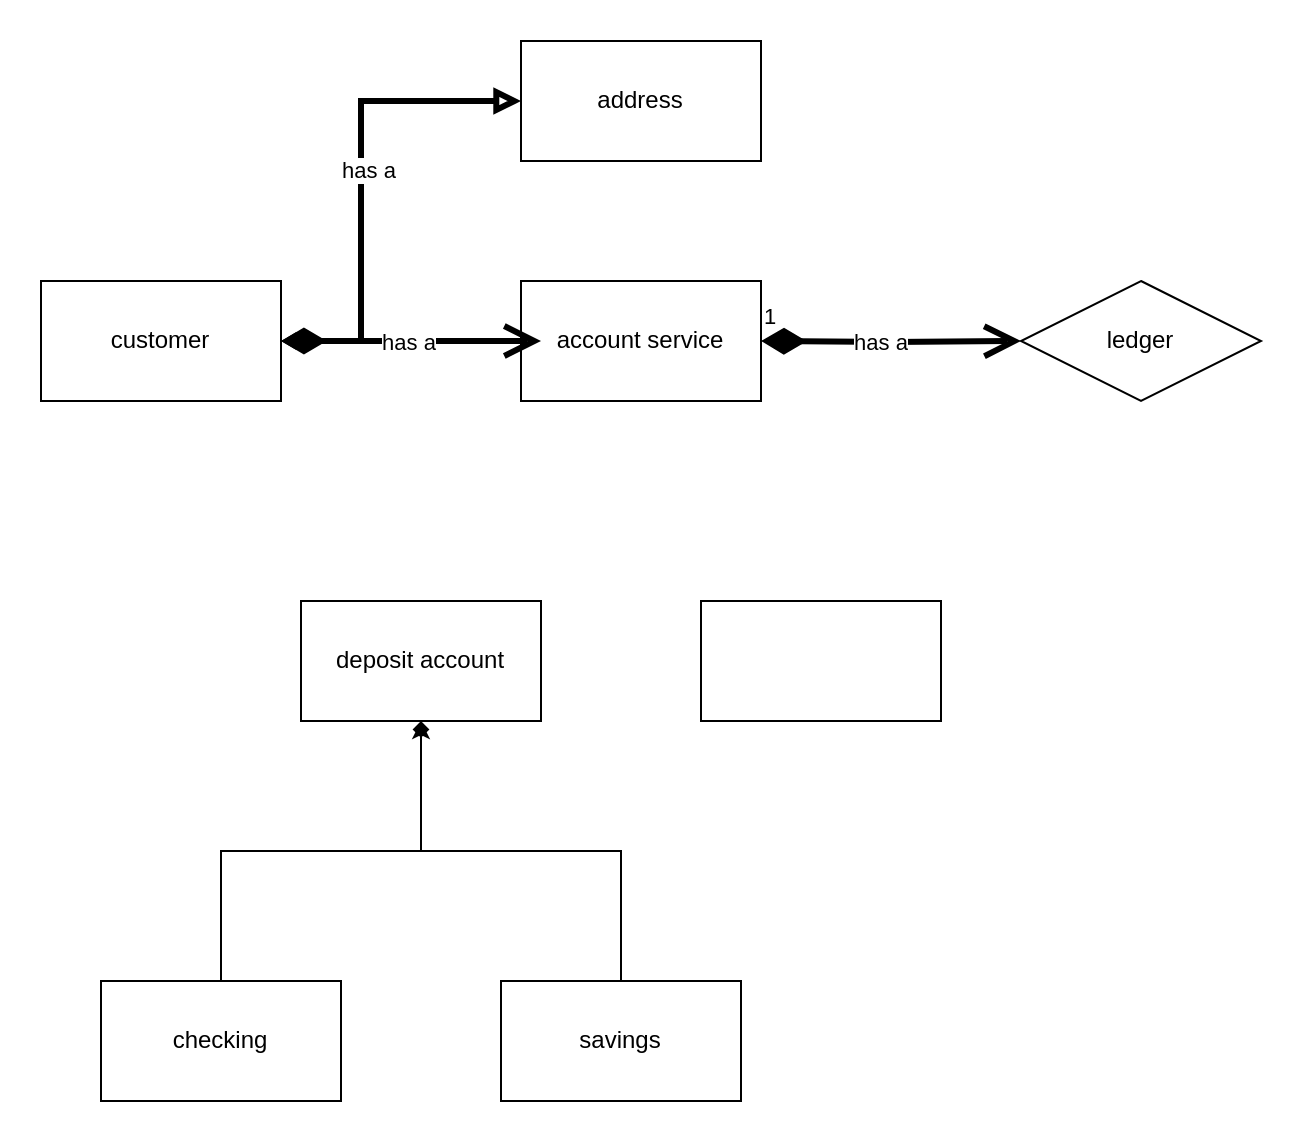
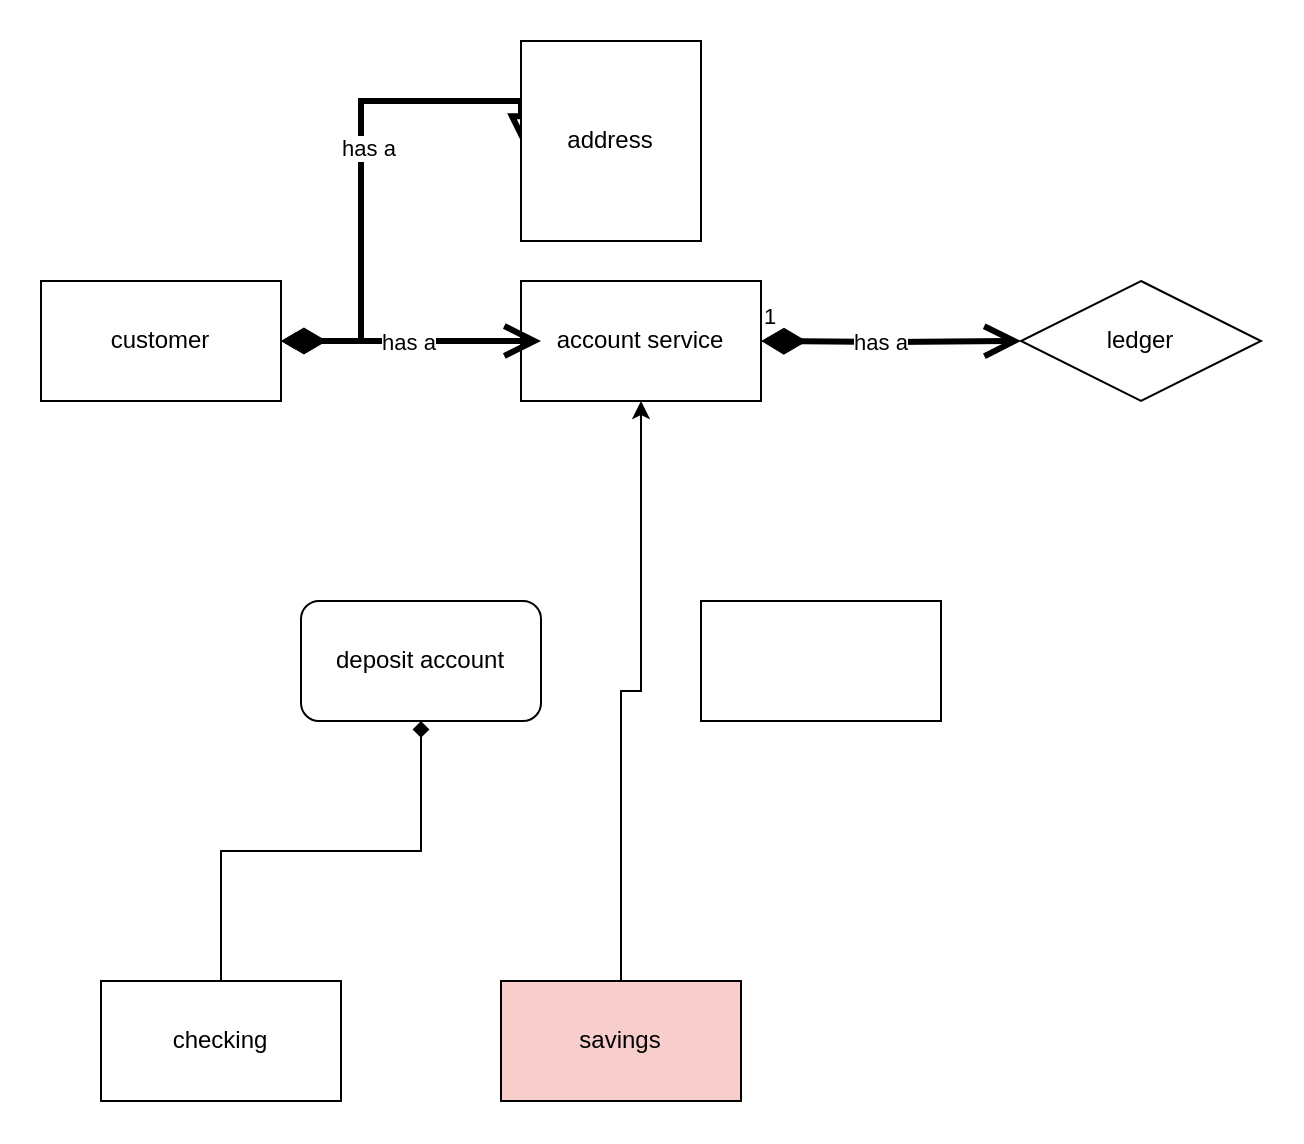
  <mxCell id="0" />
  <mxCell id="1" parent="0" />
  <mxCell id="2" value="ledger" style="rhombus;whiteSpace=wrap;html=1;" parent="1" vertex="1"><mxGeometry x="510" y="140" width="120" height="60" as="geometry" /></mxCell>
  <mxCell id="3" value="account service" style="rounded=0;whiteSpace=wrap;html=1;" parent="1" vertex="1"><mxGeometry x="260" y="140" width="120" height="60" as="geometry" /></mxCell>
  <mxCell id="4" style="edgeStyle=orthogonalEdgeStyle;rounded=0;orthogonalLoop=1;jettySize=auto;html=1;entryX=0;entryY=0.5;entryDx=0;entryDy=0;startArrow=diamondThin;startFill=1;endArrow=block;endFill=0;strokeWidth=3;" edge="1" parent="1" source="6" target="13"><mxGeometry relative="1" as="geometry"><Array as="points"><mxPoint x="180" y="170" /><mxPoint x="180" y="50" /></Array></mxGeometry></mxCell>
  <mxCell id="5" value="has a" style="edgeLabel;html=1;align=center;verticalAlign=middle;resizable=0;points=[];" vertex="1" connectable="0" parent="4"><mxGeometry x="0.05" y="-3" relative="1" as="geometry"><mxPoint as="offset" /></mxGeometry></mxCell>
  <mxCell id="6" value="customer" style="rounded=0;whiteSpace=wrap;html=1;" parent="1" vertex="1"><mxGeometry x="20" y="140" width="120" height="60" as="geometry" /></mxCell>
  <mxCell id="7" style="edgeStyle=orthogonalEdgeStyle;rounded=0;orthogonalLoop=1;jettySize=auto;html=1;endArrow=diamond;" edge="1" parent="1" source="8" target="11"><mxGeometry relative="1" as="geometry" /></mxCell>
  <mxCell id="8" value="checking" style="rounded=0;whiteSpace=wrap;html=1;" vertex="1" parent="1"><mxGeometry x="50" y="490" width="120" height="60" as="geometry" /></mxCell>
- <mxCell id="9" style="edgeStyle=orthogonalEdgeStyle;rounded=0;orthogonalLoop=1;jettySize=auto;html=1;" edge="1" parent="1" source="10" target="11"><mxGeometry relative="1" as="geometry" /></mxCell>
- <mxCell id="10" value="savings" style="rounded=0;whiteSpace=wrap;html=1;" vertex="1" parent="1"><mxGeometry x="250" y="490" width="120" height="60" as="geometry" /></mxCell>
- <mxCell id="11" value="deposit account" style="rounded=0;whiteSpace=wrap;html=1;" vertex="1" parent="1"><mxGeometry x="150" y="300" width="120" height="60" as="geometry" /></mxCell>
+ <mxCell id="9" style="edgeStyle=orthogonalEdgeStyle;rounded=0;orthogonalLoop=1;jettySize=auto;html=1;" edge="1" parent="1" source="10" target="3"><mxGeometry relative="1" as="geometry" /></mxCell>
+ <mxCell id="10" value="savings" style="rounded=0;whiteSpace=wrap;html=1;fillColor=#f8cecc;" vertex="1" parent="1"><mxGeometry x="250" y="490" width="120" height="60" as="geometry" /></mxCell>
+ <mxCell id="11" value="deposit account" style="whiteSpace=wrap;html=1;rounded=1;" vertex="1" parent="1"><mxGeometry x="150" y="300" width="120" height="60" as="geometry" /></mxCell>
  <mxCell id="12" value="" style="rounded=0;whiteSpace=wrap;html=1;" vertex="1" parent="1"><mxGeometry x="350" y="300" width="120" height="60" as="geometry" /></mxCell>
- <mxCell id="13" value="address" style="rounded=0;whiteSpace=wrap;html=1;" vertex="1" parent="1"><mxGeometry x="260" y="20" width="120" height="60" as="geometry" /></mxCell>
+ <mxCell id="13" value="address" style="rounded=0;whiteSpace=wrap;html=1;" vertex="1" parent="1"><mxGeometry x="260" y="20" width="90" height="100" as="geometry" /></mxCell>
  <mxCell id="14" value="" style="endArrow=open;html=1;endSize=12;startArrow=diamondThin;startSize=14;startFill=1;edgeStyle=orthogonalEdgeStyle;align=left;verticalAlign=bottom;rounded=0;strokeWidth=3;exitX=1;exitY=0.5;exitDx=0;exitDy=0;" edge="1" parent="1" source="6"><mxGeometry x="-1" y="3" relative="1" as="geometry"><mxPoint x="140" y="240" as="sourcePoint" /><mxPoint x="270" y="170" as="targetPoint" /></mxGeometry></mxCell>
  <mxCell id="15" value="has a" style="edgeLabel;html=1;align=center;verticalAlign=middle;resizable=0;points=[];" vertex="1" connectable="0" parent="14"><mxGeometry x="-0.031" y="-3" relative="1" as="geometry"><mxPoint y="-3" as="offset" /></mxGeometry></mxCell>
  <mxCell id="16" value="1" style="endArrow=open;html=1;endSize=12;startArrow=diamondThin;startSize=14;startFill=1;edgeStyle=orthogonalEdgeStyle;align=left;verticalAlign=bottom;rounded=0;strokeWidth=3;" edge="1" parent="1" target="2"><mxGeometry x="-1" y="3" relative="1" as="geometry"><mxPoint x="380" y="170" as="sourcePoint" /><mxPoint x="510" y="170" as="targetPoint" /></mxGeometry></mxCell>
  <mxCell id="17" value="has a" style="edgeLabel;html=1;align=center;verticalAlign=middle;resizable=0;points=[];" vertex="1" connectable="0" parent="16"><mxGeometry x="-0.185" y="-5" relative="1" as="geometry"><mxPoint x="7" y="-5" as="offset" /></mxGeometry></mxCell>
